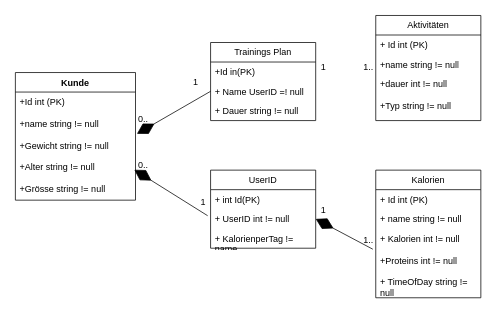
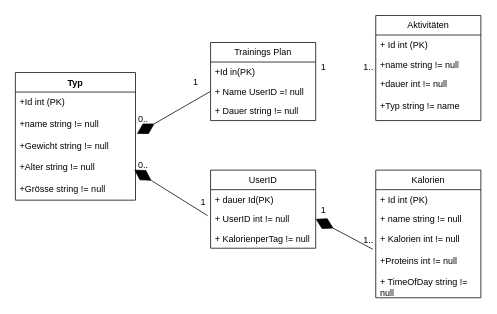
  <mxCell id="0" />
  <mxCell id="1" parent="0" />
  <mxCell id="2" value="Trainings Plan" style="swimlane;fontStyle=0;childLayout=stackLayout;horizontal=1;startSize=26;fillColor=none;horizontalStack=0;resizeParent=1;resizeParentMax=0;resizeLast=0;collapsible=1;marginBottom=0;whiteSpace=wrap;html=1;" vertex="1" parent="1"><mxGeometry x="280" y="56" width="140" height="104" as="geometry" /></mxCell>
  <mxCell id="3" value="+Id in(PK)" style="text;strokeColor=none;fillColor=none;align=left;verticalAlign=top;spacingLeft=4;spacingRight=4;overflow=hidden;rotatable=0;points=[[0,0.5],[1,0.5]];portConstraint=eastwest;whiteSpace=wrap;html=1;" vertex="1" parent="2"><mxGeometry y="26" width="140" height="26" as="geometry" /></mxCell>
  <mxCell id="4" value="+ Name UserID =! null" style="text;strokeColor=none;fillColor=none;align=left;verticalAlign=top;spacingLeft=4;spacingRight=4;overflow=hidden;rotatable=0;points=[[0,0.5],[1,0.5]];portConstraint=eastwest;whiteSpace=wrap;html=1;" vertex="1" parent="2"><mxGeometry y="52" width="140" height="26" as="geometry" /></mxCell>
  <mxCell id="5" value="+ Dauer string != null" style="text;strokeColor=none;fillColor=none;align=left;verticalAlign=top;spacingLeft=4;spacingRight=4;overflow=hidden;rotatable=0;points=[[0,0.5],[1,0.5]];portConstraint=eastwest;whiteSpace=wrap;html=1;" vertex="1" parent="2"><mxGeometry y="78" width="140" height="26" as="geometry" /></mxCell>
- <mxCell id="6" value="Kunde" style="swimlane;fontStyle=1;align=center;verticalAlign=top;childLayout=stackLayout;horizontal=1;startSize=26;horizontalStack=0;resizeParent=1;resizeParentMax=0;resizeLast=0;collapsible=1;marginBottom=0;whiteSpace=wrap;html=1;" vertex="1" parent="1"><mxGeometry x="20" y="96" width="160" height="170" as="geometry"><mxRectangle x="323" y="480" width="80" height="30" as="alternateBounds" /></mxGeometry></mxCell>
+ <mxCell id="6" value="Typ" style="swimlane;fontStyle=1;align=center;verticalAlign=top;childLayout=stackLayout;horizontal=1;startSize=26;horizontalStack=0;resizeParent=1;resizeParentMax=0;resizeLast=0;collapsible=1;marginBottom=0;whiteSpace=wrap;html=1;" vertex="1" parent="1"><mxGeometry x="20" y="96" width="160" height="170" as="geometry"><mxRectangle x="323" y="480" width="80" height="30" as="alternateBounds" /></mxGeometry></mxCell>
  <mxCell id="7" value="+Id int (PK)&lt;div&gt;&lt;br&gt;&lt;/div&gt;&lt;div&gt;+name string != null&lt;/div&gt;&lt;div&gt;&lt;br&gt;&lt;/div&gt;&lt;div&gt;+Gewicht string != null&lt;/div&gt;&lt;div&gt;&lt;br&gt;&lt;/div&gt;&lt;div&gt;+Alter string != null&lt;/div&gt;&lt;div&gt;&lt;br&gt;&lt;/div&gt;&lt;div&gt;+Grösse string != null&amp;nbsp;&lt;/div&gt;&lt;div&gt;&lt;br&gt;&lt;/div&gt;&lt;div&gt;&lt;br&gt;&lt;/div&gt;" style="text;strokeColor=none;fillColor=none;align=left;verticalAlign=top;spacingLeft=4;spacingRight=4;overflow=hidden;rotatable=0;points=[[0,0.5],[1,0.5]];portConstraint=eastwest;whiteSpace=wrap;html=1;" vertex="1" parent="6"><mxGeometry y="26" width="160" height="144" as="geometry" /></mxCell>
  <mxCell id="8" value="&lt;div&gt;&lt;br&gt;&lt;/div&gt;&lt;div&gt;&lt;br&gt;&lt;/div&gt;" style="text;strokeColor=none;fillColor=none;align=left;verticalAlign=top;spacingLeft=4;spacingRight=4;overflow=hidden;rotatable=0;points=[[0,0.5],[1,0.5]];portConstraint=eastwest;whiteSpace=wrap;html=1;" vertex="1" parent="1"><mxGeometry x="83" y="40" width="140" height="26" as="geometry" /></mxCell>
  <mxCell id="9" value="Aktivitäten" style="swimlane;fontStyle=0;childLayout=stackLayout;horizontal=1;startSize=26;fillColor=none;horizontalStack=0;resizeParent=1;resizeParentMax=0;resizeLast=0;collapsible=1;marginBottom=0;whiteSpace=wrap;html=1;" vertex="1" parent="1"><mxGeometry x="500" y="20" width="140" height="140" as="geometry" /></mxCell>
  <mxCell id="10" value="+ Id int (PK)" style="text;strokeColor=none;fillColor=none;align=left;verticalAlign=top;spacingLeft=4;spacingRight=4;overflow=hidden;rotatable=0;points=[[0,0.5],[1,0.5]];portConstraint=eastwest;whiteSpace=wrap;html=1;" vertex="1" parent="9"><mxGeometry y="26" width="140" height="26" as="geometry" /></mxCell>
  <mxCell id="11" value="+name string != null" style="text;strokeColor=none;fillColor=none;align=left;verticalAlign=top;spacingLeft=4;spacingRight=4;overflow=hidden;rotatable=0;points=[[0,0.5],[1,0.5]];portConstraint=eastwest;whiteSpace=wrap;html=1;" vertex="1" parent="9"><mxGeometry y="52" width="140" height="26" as="geometry" /></mxCell>
- <mxCell id="12" value="+dauer int != null&lt;div&gt;&lt;br&gt;&lt;/div&gt;&lt;div&gt;+Typ string != null&lt;/div&gt;" style="text;strokeColor=none;fillColor=none;align=left;verticalAlign=top;spacingLeft=4;spacingRight=4;overflow=hidden;rotatable=0;points=[[0,0.5],[1,0.5]];portConstraint=eastwest;whiteSpace=wrap;html=1;" vertex="1" parent="9"><mxGeometry y="78" width="140" height="62" as="geometry" /></mxCell>
+ <mxCell id="12" value="+dauer int != null&lt;div&gt;&lt;br&gt;&lt;/div&gt;&lt;div&gt;+Typ string != name&lt;/div&gt;" style="text;strokeColor=none;fillColor=none;align=left;verticalAlign=top;spacingLeft=4;spacingRight=4;overflow=hidden;rotatable=0;points=[[0,0.5],[1,0.5]];portConstraint=eastwest;whiteSpace=wrap;html=1;" vertex="1" parent="9"><mxGeometry y="78" width="140" height="62" as="geometry" /></mxCell>
  <mxCell id="13" value="UserID" style="swimlane;fontStyle=0;childLayout=stackLayout;horizontal=1;startSize=26;fillColor=none;horizontalStack=0;resizeParent=1;resizeParentMax=0;resizeLast=0;collapsible=1;marginBottom=0;whiteSpace=wrap;html=1;" vertex="1" parent="1"><mxGeometry x="280" y="226" width="140" height="104" as="geometry" /></mxCell>
- <mxCell id="14" value="+ int Id(PK)" style="text;strokeColor=none;fillColor=none;align=left;verticalAlign=top;spacingLeft=4;spacingRight=4;overflow=hidden;rotatable=0;points=[[0,0.5],[1,0.5]];portConstraint=eastwest;whiteSpace=wrap;html=1;" vertex="1" parent="13"><mxGeometry y="26" width="140" height="26" as="geometry" /></mxCell>
+ <mxCell id="14" value="+ dauer Id(PK)" style="text;strokeColor=none;fillColor=none;align=left;verticalAlign=top;spacingLeft=4;spacingRight=4;overflow=hidden;rotatable=0;points=[[0,0.5],[1,0.5]];portConstraint=eastwest;whiteSpace=wrap;html=1;" vertex="1" parent="13"><mxGeometry y="26" width="140" height="26" as="geometry" /></mxCell>
  <mxCell id="15" value="+ UserID int != null" style="text;strokeColor=none;fillColor=none;align=left;verticalAlign=top;spacingLeft=4;spacingRight=4;overflow=hidden;rotatable=0;points=[[0,0.5],[1,0.5]];portConstraint=eastwest;whiteSpace=wrap;html=1;" vertex="1" parent="13"><mxGeometry y="52" width="140" height="26" as="geometry" /></mxCell>
- <mxCell id="16" value="+ KalorienperTag != name" style="text;strokeColor=none;fillColor=none;align=left;verticalAlign=top;spacingLeft=4;spacingRight=4;overflow=hidden;rotatable=0;points=[[0,0.5],[1,0.5]];portConstraint=eastwest;whiteSpace=wrap;html=1;" vertex="1" parent="13"><mxGeometry y="78" width="140" height="26" as="geometry" /></mxCell>
+ <mxCell id="16" value="+ KalorienperTag != null" style="text;strokeColor=none;fillColor=none;align=left;verticalAlign=top;spacingLeft=4;spacingRight=4;overflow=hidden;rotatable=0;points=[[0,0.5],[1,0.5]];portConstraint=eastwest;whiteSpace=wrap;html=1;" vertex="1" parent="13"><mxGeometry y="78" width="140" height="26" as="geometry" /></mxCell>
  <mxCell id="17" value="Kalorien" style="swimlane;fontStyle=0;childLayout=stackLayout;horizontal=1;startSize=26;fillColor=none;horizontalStack=0;resizeParent=1;resizeParentMax=0;resizeLast=0;collapsible=1;marginBottom=0;whiteSpace=wrap;html=1;" vertex="1" parent="1"><mxGeometry x="500" y="226" width="140" height="170" as="geometry" /></mxCell>
  <mxCell id="18" value="+ Id int (PK)" style="text;strokeColor=none;fillColor=none;align=left;verticalAlign=top;spacingLeft=4;spacingRight=4;overflow=hidden;rotatable=0;points=[[0,0.5],[1,0.5]];portConstraint=eastwest;whiteSpace=wrap;html=1;" vertex="1" parent="17"><mxGeometry y="26" width="140" height="26" as="geometry" /></mxCell>
  <mxCell id="19" value="+ name string != null" style="text;strokeColor=none;fillColor=none;align=left;verticalAlign=top;spacingLeft=4;spacingRight=4;overflow=hidden;rotatable=0;points=[[0,0.5],[1,0.5]];portConstraint=eastwest;whiteSpace=wrap;html=1;" vertex="1" parent="17"><mxGeometry y="52" width="140" height="26" as="geometry" /></mxCell>
  <mxCell id="20" value="+ Kalorien int != null&lt;div&gt;&lt;br&gt;&lt;/div&gt;&lt;div&gt;+Proteins int != null&lt;/div&gt;&lt;div&gt;&lt;br&gt;&lt;/div&gt;&lt;div&gt;+ TimeOfDay string != null&lt;/div&gt;&lt;div&gt;&lt;br&gt;&lt;/div&gt;" style="text;strokeColor=none;fillColor=none;align=left;verticalAlign=top;spacingLeft=4;spacingRight=4;overflow=hidden;rotatable=0;points=[[0,0.5],[1,0.5]];portConstraint=eastwest;whiteSpace=wrap;html=1;" vertex="1" parent="17"><mxGeometry y="78" width="140" height="92" as="geometry" /></mxCell>
  <mxCell id="21" value="" style="endArrow=diamondThin;endFill=1;endSize=24;html=1;rounded=0;entryX=1.012;entryY=0.386;entryDx=0;entryDy=0;entryPerimeter=0;exitX=0;exitY=0.5;exitDx=0;exitDy=0;" edge="1" parent="1" source="4" target="7"><mxGeometry width="160" relative="1" as="geometry"><mxPoint x="180" y="186" as="sourcePoint" /><mxPoint x="340" y="186" as="targetPoint" /></mxGeometry></mxCell>
  <mxCell id="22" value="0.." style="text;html=1;align=center;verticalAlign=middle;resizable=0;points=[];autosize=1;strokeColor=none;fillColor=none;" vertex="1" parent="1"><mxGeometry x="170" y="144" width="40" height="30" as="geometry" /></mxCell>
  <mxCell id="23" value="1" style="text;html=1;align=center;verticalAlign=middle;resizable=0;points=[];autosize=1;strokeColor=none;fillColor=none;" vertex="1" parent="1"><mxGeometry x="245" y="94" width="30" height="30" as="geometry" /></mxCell>
  <mxCell id="24" value="" style="endArrow=diamondThin;endFill=1;endSize=24;html=1;rounded=0;entryX=0.99;entryY=0.719;entryDx=0;entryDy=0;entryPerimeter=0;exitX=-0.028;exitY=0.335;exitDx=0;exitDy=0;exitPerimeter=0;" edge="1" parent="1" source="15" target="7"><mxGeometry width="160" relative="1" as="geometry"><mxPoint x="110" y="296" as="sourcePoint" /><mxPoint x="270" y="296" as="targetPoint" /></mxGeometry></mxCell>
  <mxCell id="25" value="" style="endArrow=diamondThin;endFill=1;endSize=24;html=1;rounded=0;entryX=1;entryY=0.5;entryDx=0;entryDy=0;exitX=-0.028;exitY=0.297;exitDx=0;exitDy=0;exitPerimeter=0;" edge="1" parent="1" source="20" target="15"><mxGeometry width="160" relative="1" as="geometry"><mxPoint x="-40" y="376" as="sourcePoint" /><mxPoint x="120" y="376" as="targetPoint" /></mxGeometry></mxCell>
  <mxCell id="26" value="0.." style="text;html=1;align=center;verticalAlign=middle;resizable=0;points=[];autosize=1;strokeColor=none;fillColor=none;" vertex="1" parent="1"><mxGeometry x="170" y="204" width="40" height="30" as="geometry" /></mxCell>
  <mxCell id="27" value="1" style="text;html=1;align=center;verticalAlign=middle;resizable=0;points=[];autosize=1;strokeColor=none;fillColor=none;" vertex="1" parent="1"><mxGeometry x="255" y="254" width="30" height="30" as="geometry" /></mxCell>
  <mxCell id="28" value="1" style="text;html=1;align=center;verticalAlign=middle;resizable=0;points=[];autosize=1;strokeColor=none;fillColor=none;" vertex="1" parent="1"><mxGeometry x="415" y="264" width="30" height="30" as="geometry" /></mxCell>
  <mxCell id="29" value="1.." style="text;html=1;align=center;verticalAlign=middle;resizable=0;points=[];autosize=1;strokeColor=none;fillColor=none;" vertex="1" parent="1"><mxGeometry x="470" y="304" width="40" height="30" as="geometry" /></mxCell>
  <mxCell id="30" value="1" style="text;html=1;align=center;verticalAlign=middle;resizable=0;points=[];autosize=1;strokeColor=none;fillColor=none;" vertex="1" parent="1"><mxGeometry x="415" y="74" width="30" height="30" as="geometry" /></mxCell>
  <mxCell id="31" value="1.." style="text;html=1;align=center;verticalAlign=middle;resizable=0;points=[];autosize=1;strokeColor=none;fillColor=none;" vertex="1" parent="1"><mxGeometry x="470" y="74" width="40" height="30" as="geometry" /></mxCell>
